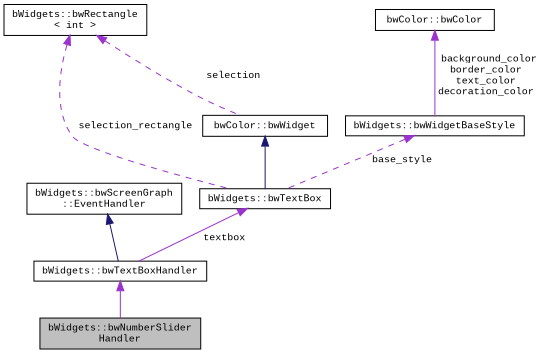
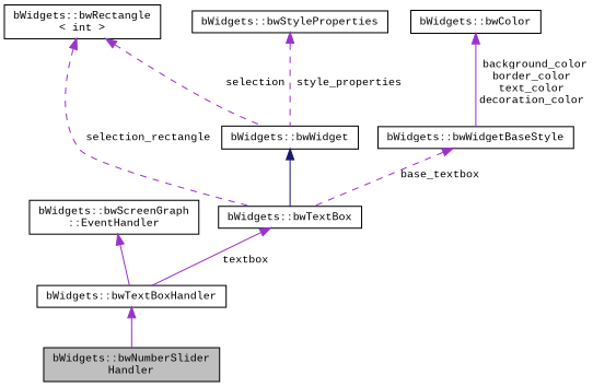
  digraph {
    fontname="Liberation Mono"
    node [color=black fillcolor=white fontname="Liberation Mono" fontsize=10 shape=record style=filled]
    edge [color=darkorchid3 dir=back fontname="Liberation Mono" fontsize=10 labelfontname=Helvetica labelfontsize=10 style=solid]
    n1 [fillcolor=grey75 fontcolor=black height=0.2 label="bWidgets::bwNumberSlider\lHandler" width=0.4]
    n2 [height=0.2 label="bWidgets::bwTextBoxHandler" width=0.4]
    n3 [height=0.2 label="bWidgets::bwScreenGraph\l::EventHandler" width=0.4]
    n4 [height=0.2 label="bWidgets::bwTextBox" width=0.4]
-   n5 [height=0.2 label="bwColor::bwWidget" width=0.4]
+   n5 [height=0.2 label="bWidgets::bwWidget" width=0.4]
    n6 [height=0.2 label="bWidgets::bwRectangle\l\< int \>" width=0.4]
+   n7 [height=0.2 label="bWidgets::bwStyleProperties" width=0.4]
    n8 [height=0.2 label="bWidgets::bwWidgetBaseStyle" width=0.4]
-   n9 [height=0.2 label="bwColor::bwColor" width=0.4]
+   n9 [height=0.2 label="bWidgets::bwColor" width=0.4]
    n2 -> n1
-   n3 -> n2 [color=midnightblue]
+   n3 -> n2
    n4 -> n2 [label=" textbox"]
    n5 -> n4 [color=midnightblue]
    n6 -> n4 [label=" selection_rectangle" style=dashed]
    n6 -> n5 [label=" selection" style=dashed]
-   n8 -> n4 [label=" base_style" style=dashed]
+   n7 -> n5 [label=" style_properties" style=dashed]
+   n8 -> n4 [label=" base_textbox" style=dashed]
    n9 -> n8 [label=" background_color\nborder_color\ntext_color\ndecoration_color"]
  }
